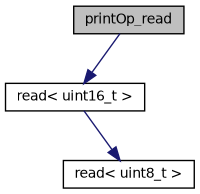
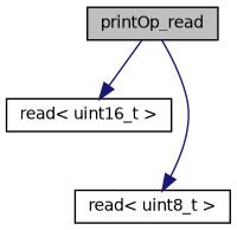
  digraph {
    rankdir=TB
    node [color=black fillcolor=white fontname=Helvetica fontsize=10 shape=record style=filled]
    edge [color=midnightblue fontname=Helvetica fontsize=10 labelfontname=Helvetica labelfontsize=10 style=solid]
    n1 [fillcolor=grey75 fontcolor=black height=0.2 label=printOp_read width=0.4]
    n2 [height=0.2 label="read\< uint16_t \>" width=0.4]
    n3 [height=0.2 label="read\< uint8_t \>" width=0.4]
    n1 -> n2
-   n2 -> n3
+   n1 -> n3
  }
